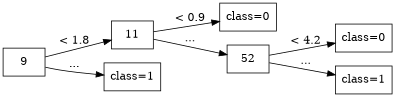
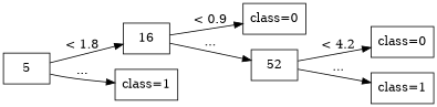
  digraph {
    rankdir=LR
    node [shape=box]
-   n1 [label=9]
-   n2 [label=11]
+   n1 [label=5]
+   n2 [label=16]
    n3 [label="class=1"]
    n4 [label="class=0"]
    n5 [label=52]
    n6 [label="class=0"]
    n7 [label="class=1"]
    n1 -> n2 [label="< 1.8"]
    n1 -> n3 [label="..."]
    n2 -> n4 [label="< 0.9"]
    n2 -> n5 [label="..."]
    n5 -> n6 [label="< 4.2"]
    n5 -> n7 [label="..."]
  }
